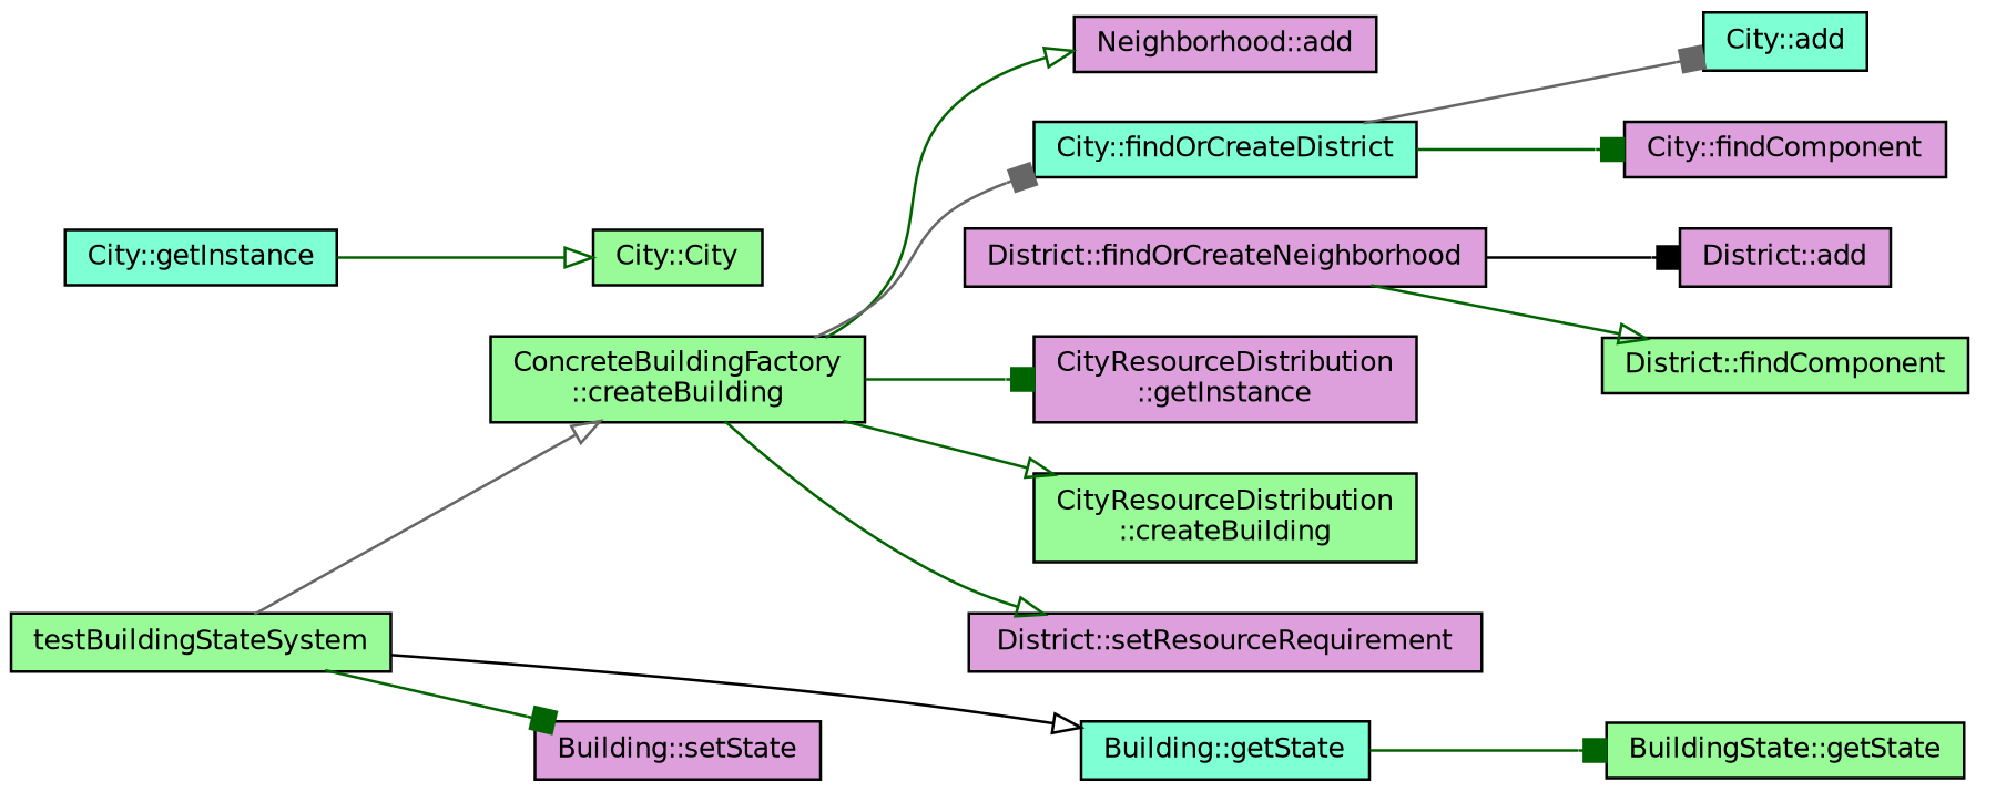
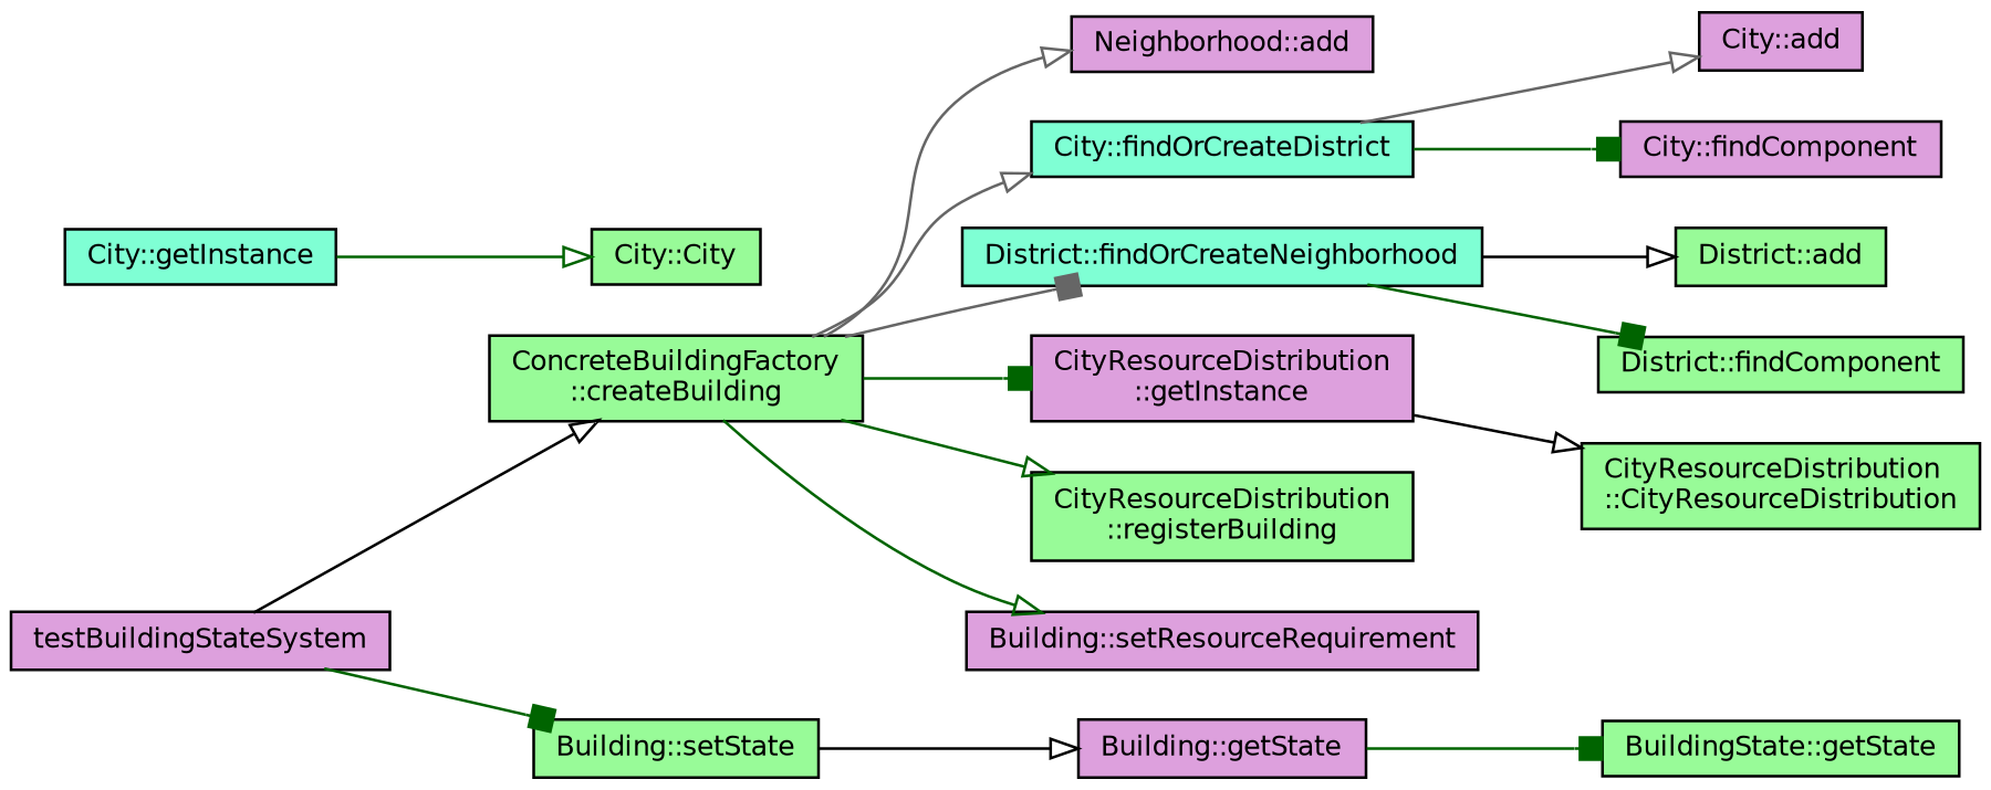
  digraph {
    rankdir=LR
    node [color=black fillcolor=palegreen fontname=Helvetica fontsize=10 shape=record style=filled]
    edge [arrowhead=onormal color=darkgreen fontname=Helvetica fontsize=10 labelfontname=Helvetica labelfontsize=10 style=solid]
-   n1 [fontcolor=black height=0.2 label=testBuildingStateSystem width=0.4]
+   n1 [fillcolor=plum fontcolor=black height=0.2 label=testBuildingStateSystem width=0.4]
    n2 [height=0.2 label="ConcreteBuildingFactory\l::createBuilding" width=0.4]
-   n3 [fillcolor=aquamarine height=0.2 label="Building::getState" width=0.4]
-   n4 [fillcolor=plum height=0.2 label="Building::setState" width=0.4]
+   n3 [fillcolor=plum height=0.2 label="Building::getState" width=0.4]
+   n4 [height=0.2 label="Building::setState" width=0.4]
    n5 [fillcolor=plum height=0.2 label="Neighborhood::add" width=0.4]
    n6 [fillcolor=aquamarine height=0.2 label="City::findOrCreateDistrict" width=0.4]
-   n7 [fillcolor=plum height=0.2 label="District::findOrCreateNeighborhood" width=0.4]
+   n7 [fillcolor=aquamarine height=0.2 label="District::findOrCreateNeighborhood" width=0.4]
    n8 [fillcolor=plum height=0.2 label="CityResourceDistribution\l::getInstance" width=0.4]
-   n9 [height=0.2 label="CityResourceDistribution\l::createBuilding" width=0.4]
-   n10 [fillcolor=plum height=0.2 label="District::setResourceRequirement" width=0.4]
+   n9 [height=0.2 label="CityResourceDistribution\l::registerBuilding" width=0.4]
+   n10 [fillcolor=plum height=0.2 label="Building::setResourceRequirement" width=0.4]
    n11 [height=0.2 label="BuildingState::getState" width=0.4]
-   n12 [fillcolor=aquamarine height=0.2 label="City::add" width=0.4]
+   n12 [fillcolor=plum height=0.2 label="City::add" width=0.4]
    n13 [fillcolor=plum height=0.2 label="City::findComponent" width=0.4]
-   n14 [fillcolor=plum height=0.2 label="District::add" width=0.4]
+   n14 [height=0.2 label="District::add" width=0.4]
    n15 [height=0.2 label="District::findComponent" width=0.4]
    n16 [fillcolor=aquamarine height=0.2 label="City::getInstance" width=0.4]
    n17 [height=0.2 label="City::City" width=0.4]
-   n1 -> n2 [color=gray40]
-   n1 -> n3 [color=black]
+   n18 [height=0.2 label="CityResourceDistribution\l::CityResourceDistribution" width=0.4]
+   n1 -> n2 [color=black]
+   n4 -> n3 [color=black]
    n1 -> n4 [arrowhead=box]
-   n2 -> n5
-   n2 -> n6 [arrowhead=box color=gray40]
+   n2 -> n5 [color=gray40]
+   n2 -> n6 [color=gray40]
+   n2 -> n7 [arrowhead=box color=gray40]
    n2 -> n8 [arrowhead=box]
    n2 -> n9
    n2 -> n10
    n3 -> n11 [arrowhead=box]
-   n6 -> n12 [arrowhead=box color=gray40]
+   n6 -> n12 [color=gray40]
    n6 -> n13 [arrowhead=box]
-   n7 -> n14 [arrowhead=box color=black]
-   n7 -> n15
+   n7 -> n14 [color=black]
+   n7 -> n15 [arrowhead=box]
+   n8 -> n18 [color=black]
    n16 -> n17
  }
